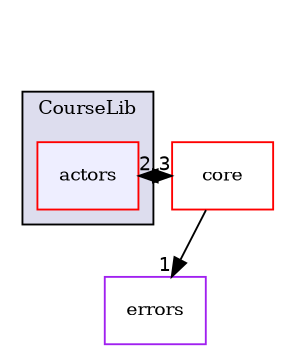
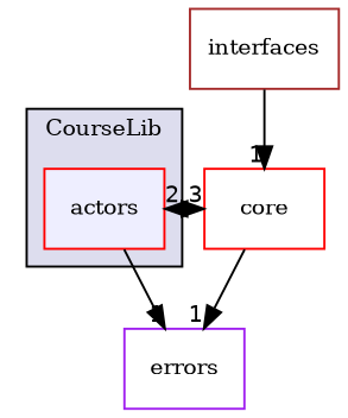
  digraph {
    compound=true
    fontname="DejaVu Serif"
    node [color=red fontname="DejaVu Serif" fontsize=10 shape=box]
    edge [fontname="DejaVu Serif" headlabel=1 labeldistance=1.5 labelfontname=Helvetica labelfontsize=10]
    n1 [fillcolor="#eeeeff" label=actors pencolor=black style=filled]
    n2 [color=purple label=errors]
    n3 [label=core]
+   n4 [color=brown label=interfaces]
    subgraph cluster_1 {
      bgcolor="#ddddee"
      fontsize=10
      label=CourseLib
      pencolor=black
      n1
    }
+   n1 -> n2
    n1 -> n3 [headlabel=3]
    n3 -> n1 [headlabel=2]
    n3 -> n2
+   n4 -> n3
  }
